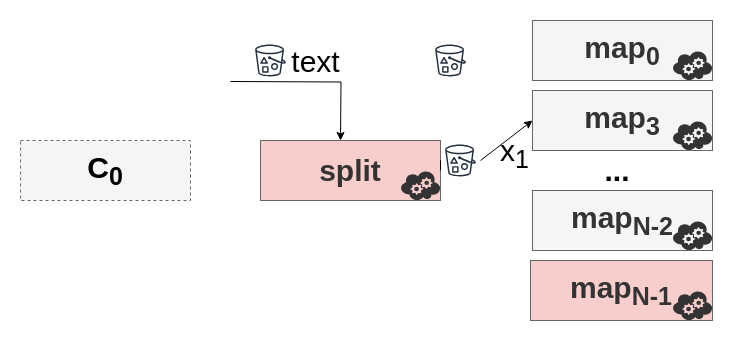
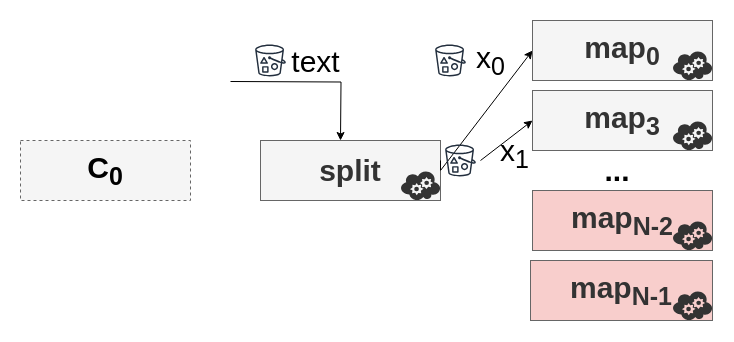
  <mxCell id="0" />
  <mxCell id="1" parent="0" />
+ <mxCell id="2" value="&lt;font style=&quot;font-size: 30px&quot;&gt;x&lt;sub&gt;0&lt;/sub&gt;&lt;/font&gt;" style="rounded=0;orthogonalLoop=1;jettySize=auto;html=1;exitX=1;exitY=0.5;exitDx=0;exitDy=0;entryX=0;entryY=0.5;entryDx=0;entryDy=0;labelBackgroundColor=none;" edge="1" parent="1" source="4" target="10"><mxGeometry x="0.557" y="27" relative="1" as="geometry"><mxPoint as="offset" /></mxGeometry></mxCell>
  <mxCell id="3" value="&lt;font style=&quot;font-size: 30px&quot;&gt;x&lt;sub&gt;1&lt;/sub&gt;&lt;/font&gt;" style="edgeStyle=none;rounded=0;orthogonalLoop=1;jettySize=auto;html=1;exitX=1;exitY=0.5;exitDx=0;exitDy=0;entryX=0;entryY=0.5;entryDx=0;entryDy=0;labelBackgroundColor=none;startArrow=none;" edge="1" parent="1" source="20" target="12"><mxGeometry x="-0.07" y="-15" relative="1" as="geometry"><mxPoint as="offset" /></mxGeometry></mxCell>
- <mxCell id="4" value="&lt;font style=&quot;font-size: 30px&quot;&gt;split&lt;/font&gt;" style="rounded=0;whiteSpace=wrap;html=1;fillColor=#f8cecc;strokeColor=#666666;fontColor=#333333;fontStyle=1;" vertex="1" parent="1"><mxGeometry x="260" y="140" width="180" height="60" as="geometry" /></mxCell>
+ <mxCell id="4" value="&lt;font style=&quot;font-size: 30px&quot;&gt;split&lt;/font&gt;" style="rounded=0;whiteSpace=wrap;html=1;fillColor=#f5f5f5;strokeColor=#666666;fontColor=#333333;fontStyle=1" vertex="1" parent="1"><mxGeometry x="260" y="140" width="180" height="60" as="geometry" /></mxCell>
  <mxCell id="5" value="" style="verticalLabelPosition=bottom;html=1;verticalAlign=top;align=center;strokeColor=none;fillColor=#333333;shape=mxgraph.azure.cloud_service;" vertex="1" parent="1"><mxGeometry x="400" y="170" width="40" height="30" as="geometry" /></mxCell>
  <mxCell id="6" value="&lt;span style=&quot;color: rgb(0 , 0 , 0) ; font-size: 30px&quot;&gt;&lt;b&gt;C&lt;sub&gt;0&lt;/sub&gt;&lt;/b&gt;&lt;/span&gt;" style="rounded=0;whiteSpace=wrap;html=1;fillColor=#f5f5f5;strokeColor=#666666;fontColor=#333333;dashed=1;" vertex="1" parent="1"><mxGeometry x="20" y="140" width="170" height="60" as="geometry" /></mxCell>
  <mxCell id="7" value="" style="sketch=0;outlineConnect=0;fontColor=#232F3E;gradientColor=none;strokeColor=#232F3E;fillColor=none;dashed=0;verticalLabelPosition=bottom;verticalAlign=top;align=center;html=1;fontSize=12;fontStyle=0;aspect=fixed;shape=mxgraph.aws4.resourceIcon;resIcon=mxgraph.aws4.bucket_with_objects;" vertex="1" parent="1"><mxGeometry x="250" y="40" width="40" height="40" as="geometry" /></mxCell>
  <mxCell id="8" value="" style="endArrow=classic;html=1;rounded=0;edgeStyle=orthogonalEdgeStyle;" edge="1" parent="1"><mxGeometry relative="1" as="geometry"><mxPoint x="230" y="81" as="sourcePoint" /><mxPoint x="340" y="140" as="targetPoint" /></mxGeometry></mxCell>
  <mxCell id="9" value="&lt;font style=&quot;font-size: 30px&quot;&gt;text&lt;/font&gt;" style="edgeLabel;resizable=0;html=1;align=center;verticalAlign=middle;fillColor=none;" connectable="0" vertex="1" parent="8"><mxGeometry relative="1" as="geometry"><mxPoint y="-21" as="offset" /></mxGeometry></mxCell>
  <mxCell id="10" value="&lt;span style=&quot;font-size: 30px&quot;&gt;map&lt;sub&gt;0&lt;/sub&gt;&lt;/span&gt;" style="rounded=0;whiteSpace=wrap;html=1;fillColor=#f5f5f5;strokeColor=#666666;fontColor=#333333;fontStyle=1" vertex="1" parent="1"><mxGeometry x="532" y="20" width="180" height="60" as="geometry" /></mxCell>
  <mxCell id="11" value="" style="verticalLabelPosition=bottom;html=1;verticalAlign=top;align=center;strokeColor=none;fillColor=#333333;shape=mxgraph.azure.cloud_service;" vertex="1" parent="1"><mxGeometry x="672" y="50" width="40" height="30" as="geometry" /></mxCell>
  <mxCell id="12" value="&lt;span style=&quot;font-size: 30px&quot;&gt;map&lt;sub&gt;3&lt;/sub&gt;&lt;/span&gt;" style="rounded=0;whiteSpace=wrap;html=1;fillColor=#f5f5f5;strokeColor=#666666;fontColor=#333333;fontStyle=1" vertex="1" parent="1"><mxGeometry x="532" y="90" width="180" height="60" as="geometry" /></mxCell>
  <mxCell id="13" value="" style="verticalLabelPosition=bottom;html=1;verticalAlign=top;align=center;strokeColor=none;fillColor=#333333;shape=mxgraph.azure.cloud_service;" vertex="1" parent="1"><mxGeometry x="672" y="120" width="40" height="30" as="geometry" /></mxCell>
- <mxCell id="14" value="&lt;font style=&quot;font-size: 30px&quot;&gt;map&lt;sub&gt;N-2&lt;/sub&gt;&lt;/font&gt;" style="rounded=0;whiteSpace=wrap;html=1;fillColor=#f5f5f5;strokeColor=#666666;fontColor=#333333;fontStyle=1" vertex="1" parent="1"><mxGeometry x="532" y="190" width="180" height="60" as="geometry" /></mxCell>
+ <mxCell id="14" value="&lt;font style=&quot;font-size: 30px&quot;&gt;map&lt;sub&gt;N-2&lt;/sub&gt;&lt;/font&gt;" style="rounded=0;whiteSpace=wrap;html=1;fillColor=#f8cecc;strokeColor=#666666;fontColor=#333333;fontStyle=1;" vertex="1" parent="1"><mxGeometry x="532" y="190" width="180" height="60" as="geometry" /></mxCell>
  <mxCell id="15" value="" style="verticalLabelPosition=bottom;html=1;verticalAlign=top;align=center;strokeColor=none;fillColor=#333333;shape=mxgraph.azure.cloud_service;" vertex="1" parent="1"><mxGeometry x="672" y="220" width="40" height="30" as="geometry" /></mxCell>
  <mxCell id="16" value="&lt;font style=&quot;font-size: 30px&quot;&gt;map&lt;sub&gt;N-1&lt;/sub&gt;&lt;/font&gt;" style="rounded=0;whiteSpace=wrap;html=1;fillColor=#f8cecc;strokeColor=#666666;fontColor=#333333;fontStyle=1;" vertex="1" parent="1"><mxGeometry x="530" y="260" width="182" height="60" as="geometry" /></mxCell>
  <mxCell id="17" value="" style="verticalLabelPosition=bottom;html=1;verticalAlign=top;align=center;strokeColor=none;fillColor=#333333;shape=mxgraph.azure.cloud_service;" vertex="1" parent="1"><mxGeometry x="672" y="290" width="40" height="30" as="geometry" /></mxCell>
  <mxCell id="18" value="&lt;b&gt;&lt;font style=&quot;font-size: 30px&quot;&gt;...&lt;/font&gt;&lt;/b&gt;" style="text;html=1;strokeColor=none;fillColor=none;align=center;verticalAlign=middle;whiteSpace=wrap;rounded=0;" vertex="1" parent="1"><mxGeometry x="587" y="155" width="60" height="30" as="geometry" /></mxCell>
  <mxCell id="19" value="" style="sketch=0;outlineConnect=0;fontColor=#232F3E;gradientColor=none;strokeColor=#232F3E;fillColor=none;dashed=0;verticalLabelPosition=bottom;verticalAlign=top;align=center;html=1;fontSize=12;fontStyle=0;aspect=fixed;shape=mxgraph.aws4.resourceIcon;resIcon=mxgraph.aws4.bucket_with_objects;" vertex="1" parent="1"><mxGeometry x="430" y="40" width="40" height="40" as="geometry" /></mxCell>
  <mxCell id="20" value="" style="sketch=0;outlineConnect=0;fontColor=#232F3E;gradientColor=none;strokeColor=#232F3E;fillColor=none;dashed=0;verticalLabelPosition=bottom;verticalAlign=top;align=center;html=1;fontSize=12;fontStyle=0;aspect=fixed;shape=mxgraph.aws4.resourceIcon;resIcon=mxgraph.aws4.bucket_with_objects;" vertex="1" parent="1"><mxGeometry x="440" y="140" width="40" height="40" as="geometry" /></mxCell>
  <mxCell id="21" value="" style="edgeStyle=none;rounded=0;orthogonalLoop=1;jettySize=auto;html=1;exitX=1;exitY=0.5;exitDx=0;exitDy=0;entryX=0;entryY=0.5;entryDx=0;entryDy=0;labelBackgroundColor=none;endArrow=none;" edge="1" parent="1" source="4" target="20"><mxGeometry x="-0.07" y="-15" relative="1" as="geometry"><mxPoint x="440" y="170" as="sourcePoint" /><mxPoint x="532" y="120" as="targetPoint" /><mxPoint as="offset" /></mxGeometry></mxCell>
